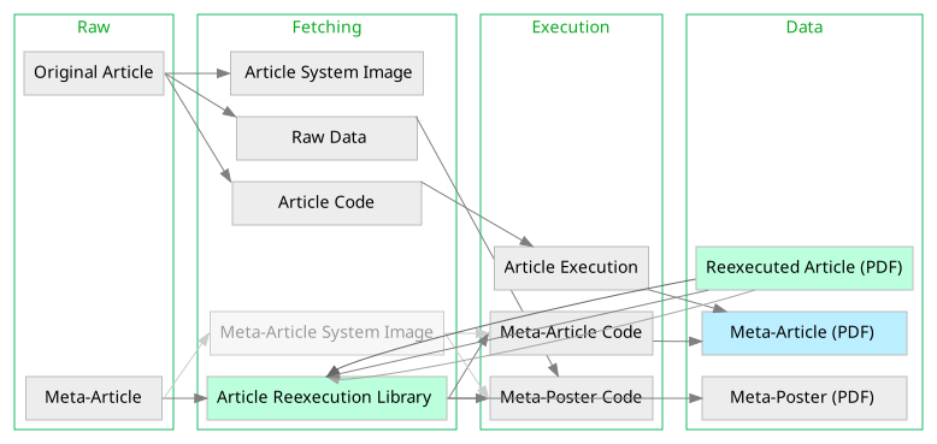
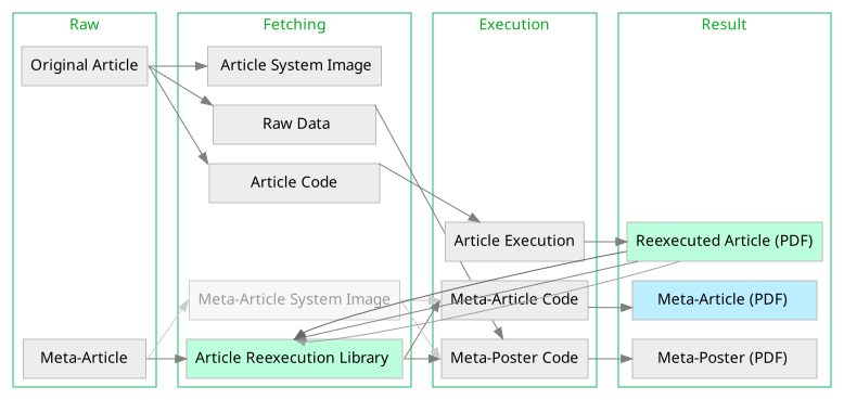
  digraph {
    fontname=sans
    rankdir=LR
    splines=line
    node [color="#BBBBBB" fontname=sans shape=box style=filled]
    edge [color=gray50 fontname=sans]
    n1 [fillcolor=grey93 label="Original Article"]
    blank00 [style=invis color="" shape=""]
    blank01 [style=invis color="" shape=""]
    blank02 [style=invis color="" shape=""]
    n5 [fillcolor=grey93 label="  Meta-Article  "]
    blank04 [style=invis color="" shape=""]
    n7 [fillcolor=grey93 label=" Article System Image"]
    n8 [fillcolor=grey93 label="          Raw Data         "]
    n9 [fillcolor=grey93 label="        Article Code        "]
    blank12 [style=invis color="" shape=""]
    n11 [fillcolor="#bbffdd" label="Article Reexecution Library "]
    n12 [color="#CCCCCC" fillcolor=grey97 fontcolor="#999999" label="Meta-Article System Image"]
    n13 [fillcolor=grey93 label="Article Execution"]
    blank21 [style=invis color="" shape=""]
    n15 [fillcolor=grey93 label="Meta-Poster Code"]
    blank22 [style=invis color="" shape=""]
    blank23 [style=invis color="" shape=""]
    n18 [fillcolor=grey93 label="Meta-Article Code"]
    n19 [fillcolor="#bbffdd" label="Reexecuted Article (PDF)"]
    blank30 [style=invis color="" shape=""]
    blank31 [style=invis color="" shape=""]
    blank33 [style=invis color="" shape=""]
    n23 [fillcolor=grey93 label="    Meta-Poster (PDF)     "]
    n24 [fillcolor="#bbeeff" label="    Meta-Article (PDF)     "]
    subgraph cluster_1 {
      color="#11bb66"
      fontcolor="#07aa22"
      label=Raw
      n1
      blank00
      blank01
      blank02
      n5
      blank04
    }
    subgraph cluster_2 {
      color="#11bb66"
      fontcolor="#07aa22"
      label=Fetching
      n7
      n8
      n9
      blank12
      n11
      n12
    }
    subgraph cluster_3 {
      color="#11bb66"
      fontcolor="#07aa22"
      label=Execution
      n13
      blank21
      n15
      blank22
      blank23
      n18
    }
    subgraph cluster_4 {
      color="#11bb66"
      fontcolor="#07aa22"
-     label=Data
+     label=Result
      n19
      blank30
      blank31
      blank33
      n23
      n24
    }
    n1 -> n7 [headport=w tailport=e]
    n1 -> n8 [constraint=false headport=nw tailport=e]
    n1 -> n9 [constraint=false headport=nw tailport=e]
    blank00 -> n8 [style=invis]
    blank01 -> n9 [style=invis]
    blank02 -> blank12 [style=invis]
    n5 -> n11
    n5 -> n12 [color="#CCCCCC" constraint=false headport=w tailport=e]
    blank04 -> n12 [style=invis]
    n8 -> blank21 [style=invis]
    n8 -> n15 [constraint=false tailport=ne]
    n9 -> n13 [constraint=false tailport=ne]
    n9 -> blank22 [style=invis]
    blank12 -> blank23 [style=invis]
    n11 -> n15 [headport=w tailport=e]
    n11 -> n18 [constraint=false headport=w tailport=e]
    n12 -> n15 [color="#CCCCCC" constraint=false headport=w tailport=e]
    n12 -> n18 [style=invis]
    n12 -> n18 [color="#CCCCCC" constraint=false headport=w tailport=e]
-   n13 -> n24
+   n13 -> n19
    blank21 -> blank30 [style=invis]
-   n11 -> n23
+   n15 -> n23
    blank22 -> blank31 [style=invis]
    blank23 -> blank33 [style=invis]
    n18 -> n24 [constraint=false]
    n18 -> n24 [style=invis]
    n19 -> n11 [color=grey64 constraint=false headport=n]
    n19 -> n11 [color=grey52 constraint=false headport=n]
    n19 -> n11 [color=grey40 constraint=false headport=n]
    blank31 -> blank23 [style=invis]
  }
